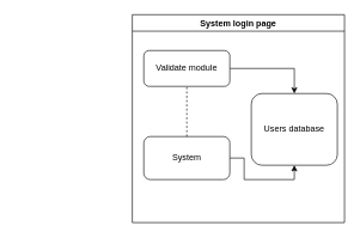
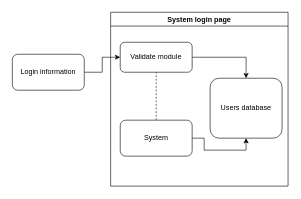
  <mxCell id="0" />
  <mxCell id="1" parent="0" />
  <mxCell id="2" value="System login page" style="swimlane;whiteSpace=wrap;html=1;" vertex="1" parent="1"><mxGeometry x="184" y="20" width="296" height="290" as="geometry" /></mxCell>
  <mxCell id="3" style="edgeStyle=orthogonalEdgeStyle;rounded=0;orthogonalLoop=1;jettySize=auto;html=1;exitX=1;exitY=0.5;exitDx=0;exitDy=0;entryX=0.5;entryY=0;entryDx=0;entryDy=0;" edge="1" parent="2" source="4" target="8"><mxGeometry relative="1" as="geometry" /></mxCell>
  <mxCell id="4" value="Validate module" style="rounded=1;whiteSpace=wrap;html=1;" vertex="1" parent="2"><mxGeometry x="16" y="50" width="120" height="50" as="geometry" /></mxCell>
  <mxCell id="5" style="edgeStyle=orthogonalEdgeStyle;rounded=0;orthogonalLoop=1;jettySize=auto;html=1;exitX=1;exitY=0.5;exitDx=0;exitDy=0;entryX=0.5;entryY=1;entryDx=0;entryDy=0;" edge="1" parent="2" source="6" target="8"><mxGeometry relative="1" as="geometry" /></mxCell>
- <mxCell id="6" value="System" style="rounded=1;whiteSpace=wrap;html=1;" vertex="1" parent="2"><mxGeometry x="16" y="170" width="120" height="60" as="geometry" /></mxCell>
+ <mxCell id="6" value="System" style="rounded=1;whiteSpace=wrap;html=1;" vertex="1" parent="2"><mxGeometry x="16" y="180" width="120" height="60" as="geometry" /></mxCell>
  <mxCell id="7" value="" style="endArrow=none;dashed=1;html=1;rounded=0;entryX=0.5;entryY=1;entryDx=0;entryDy=0;exitX=0.5;exitY=0;exitDx=0;exitDy=0;" edge="1" parent="2" source="6" target="4"><mxGeometry width="50" height="50" relative="1" as="geometry"><mxPoint x="-24" y="150" as="sourcePoint" /><mxPoint x="26" y="100" as="targetPoint" /></mxGeometry></mxCell>
  <mxCell id="8" value="Users database" style="rounded=1;whiteSpace=wrap;html=1;" vertex="1" parent="2"><mxGeometry x="166" y="110" width="120" height="100" as="geometry" /></mxCell>
+ <mxCell id="9" style="edgeStyle=orthogonalEdgeStyle;rounded=0;orthogonalLoop=1;jettySize=auto;html=1;exitX=1;exitY=0.5;exitDx=0;exitDy=0;entryX=0;entryY=0.5;entryDx=0;entryDy=0;" edge="1" parent="1" source="10" target="4"><mxGeometry relative="1" as="geometry" /></mxCell>
+ <mxCell id="10" value="Login information" style="rounded=1;whiteSpace=wrap;html=1;" vertex="1" parent="1"><mxGeometry x="20" y="90" width="120" height="60" as="geometry" /></mxCell>
